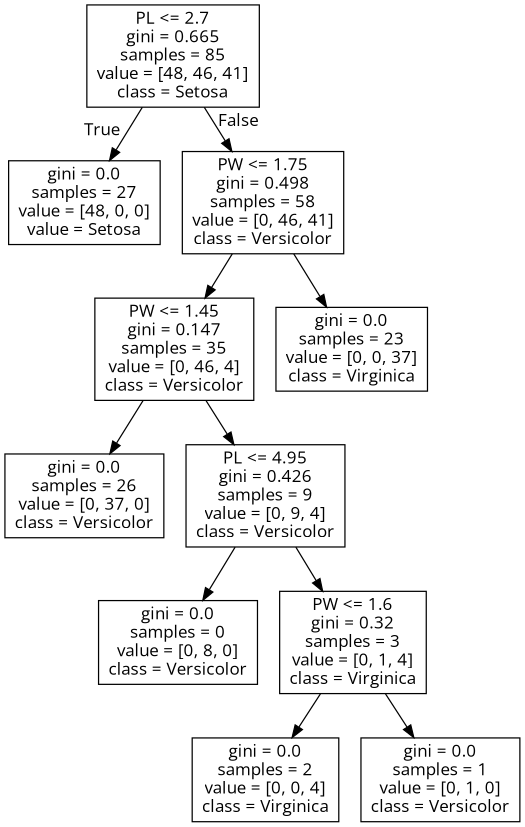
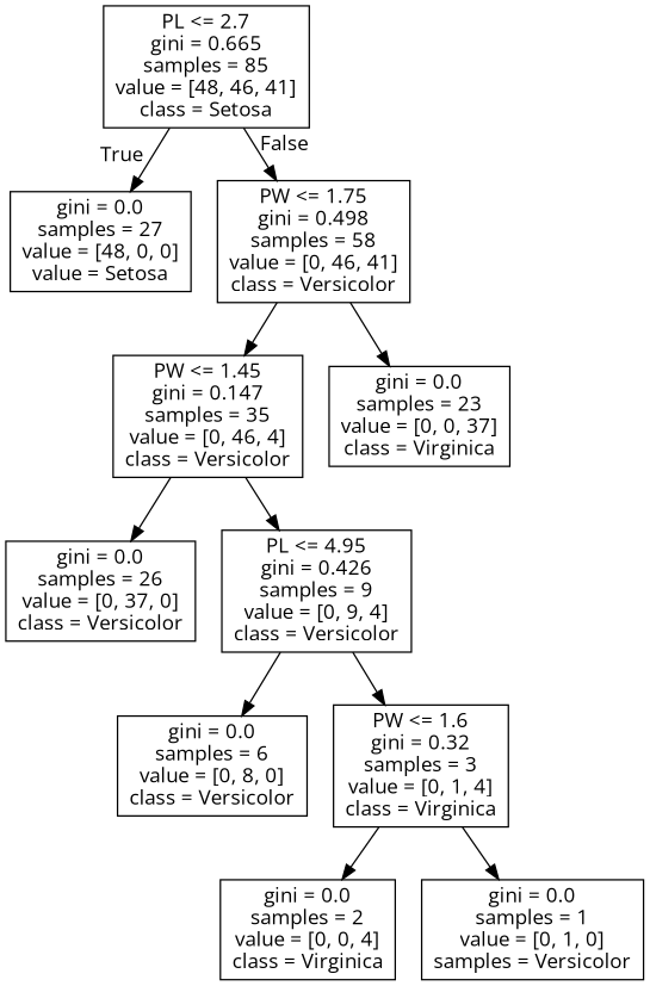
  digraph {
    fontname="Open Sans"
    node [fontname="Open Sans" shape=box]
    edge [fontname="Open Sans"]
    n1 [label="PL <= 2.7\ngini = 0.665\nsamples = 85\nvalue = [48, 46, 41]\nclass = Setosa"]
    n2 [label="gini = 0.0\nsamples = 27\nvalue = [48, 0, 0]\nvalue = Setosa"]
    n3 [label="PW <= 1.75\ngini = 0.498\nsamples = 58\nvalue = [0, 46, 41]\nclass = Versicolor"]
    n4 [label="PW <= 1.45\ngini = 0.147\nsamples = 35\nvalue = [0, 46, 4]\nclass = Versicolor"]
    n5 [label="gini = 0.0\nsamples = 23\nvalue = [0, 0, 37]\nclass = Virginica"]
    n6 [label="gini = 0.0\nsamples = 26\nvalue = [0, 37, 0]\nclass = Versicolor"]
    n7 [label="PL <= 4.95\ngini = 0.426\nsamples = 9\nvalue = [0, 9, 4]\nclass = Versicolor"]
-   n8 [label="gini = 0.0\nsamples = 0\nvalue = [0, 8, 0]\nclass = Versicolor"]
+   n8 [label="gini = 0.0\nsamples = 6\nvalue = [0, 8, 0]\nclass = Versicolor"]
    n9 [label="PW <= 1.6\ngini = 0.32\nsamples = 3\nvalue = [0, 1, 4]\nclass = Virginica"]
    n10 [label="gini = 0.0\nsamples = 2\nvalue = [0, 0, 4]\nclass = Virginica"]
-   n11 [label="gini = 0.0\nsamples = 1\nvalue = [0, 1, 0]\nclass = Versicolor"]
+   n11 [label="gini = 0.0\nsamples = 1\nvalue = [0, 1, 0]\nsamples = Versicolor"]
    n1 -> n2 [headlabel=True labelangle=45 labeldistance=2.5]
    n1 -> n3 [headlabel=False labelangle=-45 labeldistance=2.5]
    n3 -> n4
    n3 -> n5
    n4 -> n6
    n4 -> n7
    n7 -> n8
    n7 -> n9
    n9 -> n10
    n9 -> n11
  }
